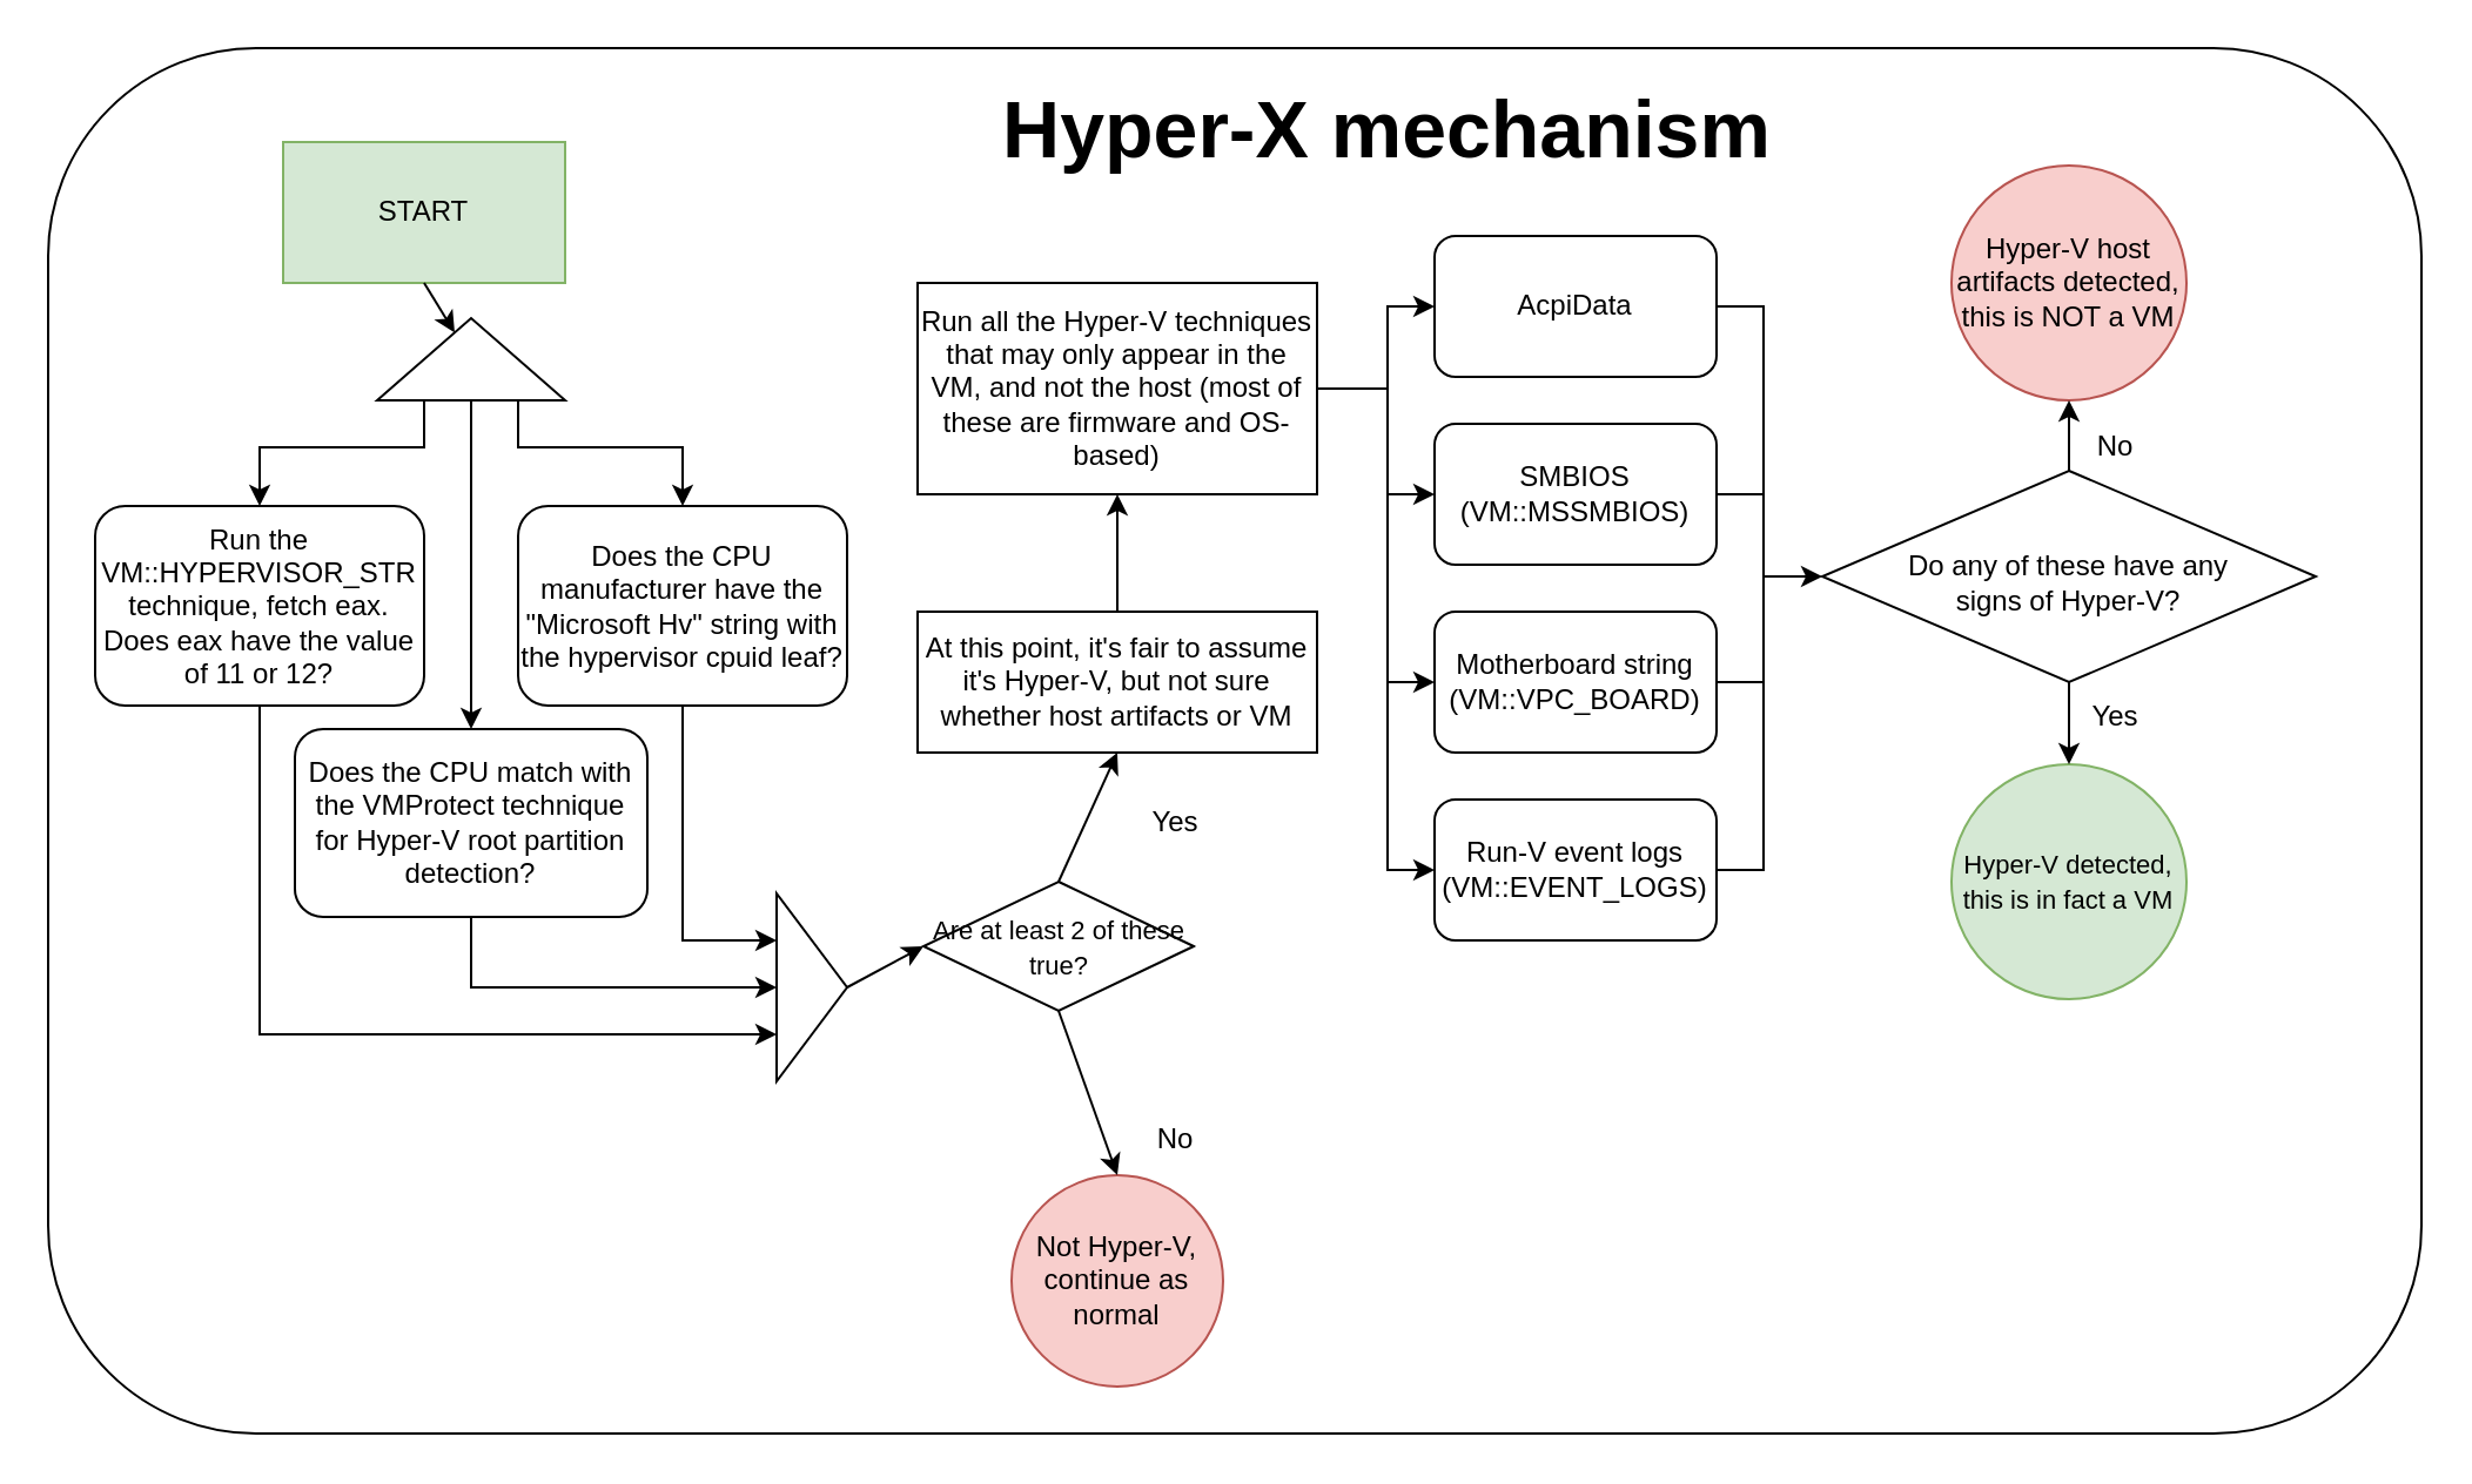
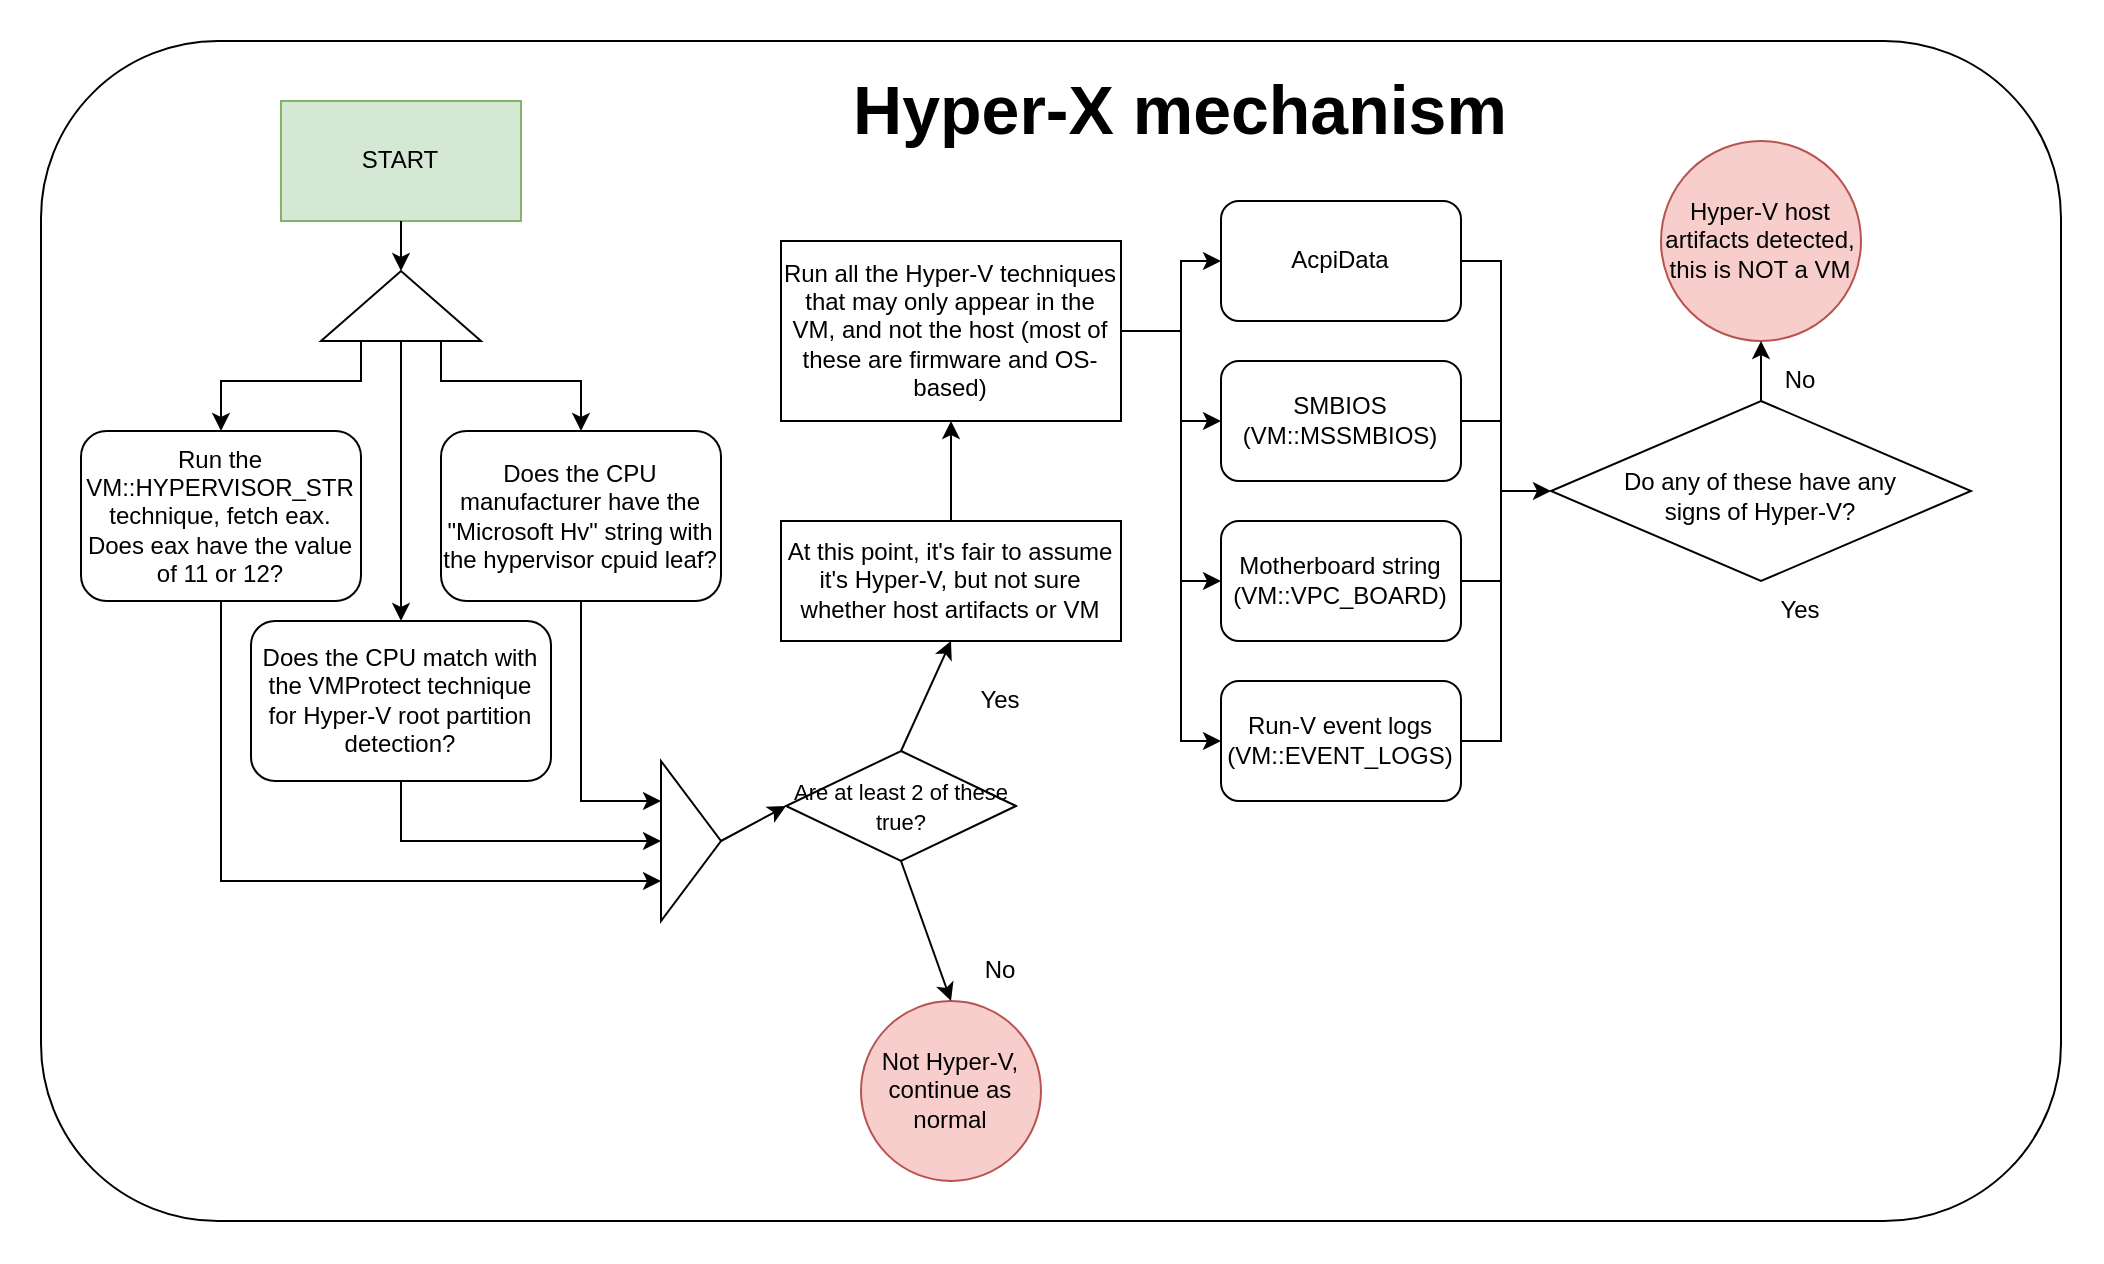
  <mxCell id="0" />
  <mxCell id="1" parent="0" />
  <mxCell id="2" value="" style="rounded=1;whiteSpace=wrap;html=1;" parent="1" vertex="1"><mxGeometry x="20" y="20" width="1010" height="590" as="geometry" /></mxCell>
- <mxCell id="3" value="START" style="rounded=0;whiteSpace=wrap;html=1;fillColor=#d5e8d4;strokeColor=#82b366;" parent="1" vertex="1"><mxGeometry x="120" y="60" width="120" height="60" as="geometry" /></mxCell>
+ <mxCell id="3" value="START" style="rounded=0;whiteSpace=wrap;html=1;fillColor=#d5e8d4;strokeColor=#82b366;" parent="1" vertex="1"><mxGeometry x="140" y="50" width="120" height="60" as="geometry" /></mxCell>
  <mxCell id="4" value="&lt;div&gt;Run the VM::HYPERVISOR_STR&lt;/div&gt;&lt;div&gt;technique, fetch eax. Does eax have the value of 11 or 12?&lt;br&gt;&lt;/div&gt;" style="rounded=1;whiteSpace=wrap;html=1;" parent="1" vertex="1"><mxGeometry x="40" y="215" width="140" height="85" as="geometry" /></mxCell>
  <mxCell id="5" value="Hyper-X mechanism" style="text;html=1;align=center;verticalAlign=middle;whiteSpace=wrap;rounded=0;fontSize=34;fontStyle=1" parent="1" vertex="1"><mxGeometry x="390" y="40" width="400" height="30" as="geometry" /></mxCell>
  <mxCell id="6" value="Not Hyper-V, continue as normal" style="ellipse;whiteSpace=wrap;html=1;aspect=fixed;fillColor=#f8cecc;strokeColor=#b85450;" parent="1" vertex="1"><mxGeometry x="430" y="500" width="90" height="90" as="geometry" /></mxCell>
  <mxCell id="7" value="At this point, it's fair to assume it's Hyper-V, but not sure whether host artifacts or VM" style="rounded=0;whiteSpace=wrap;html=1;" parent="1" vertex="1"><mxGeometry x="390" y="260" width="170" height="60" as="geometry" /></mxCell>
  <mxCell id="8" value="Run all the Hyper-V techniques that may only appear in the VM, and not the host (most of these are firmware and OS-based)" style="rounded=0;whiteSpace=wrap;html=1;" parent="1" vertex="1"><mxGeometry x="390" y="120" width="170" height="90" as="geometry" /></mxCell>
  <mxCell id="9" value="" style="endArrow=classic;html=1;rounded=0;entryX=0.5;entryY=1;entryDx=0;entryDy=0;exitX=0.5;exitY=0;exitDx=0;exitDy=0;" parent="1" source="7" target="8" edge="1"><mxGeometry width="50" height="50" relative="1" as="geometry"><mxPoint x="430" y="310" as="sourcePoint" /><mxPoint x="480" y="260" as="targetPoint" /></mxGeometry></mxCell>
  <mxCell id="10" value="AcpiData" style="rounded=1;whiteSpace=wrap;html=1;" parent="1" vertex="1"><mxGeometry x="610" y="100" width="120" height="60" as="geometry" /></mxCell>
  <mxCell id="11" value="SMBIOS&lt;br&gt;(VM::MSSMBIOS)" style="rounded=1;whiteSpace=wrap;html=1;" parent="1" vertex="1"><mxGeometry x="610" y="180" width="120" height="60" as="geometry" /></mxCell>
  <mxCell id="12" value="Motherboard string&lt;br&gt;(VM::VPC_BOARD)" style="rounded=1;whiteSpace=wrap;html=1;" parent="1" vertex="1"><mxGeometry x="610" y="260" width="120" height="60" as="geometry" /></mxCell>
  <mxCell id="13" value="Run-V event logs&lt;br&gt;(VM::EVENT_LOGS)" style="rounded=1;whiteSpace=wrap;html=1;" parent="1" vertex="1"><mxGeometry x="610" y="340" width="120" height="60" as="geometry" /></mxCell>
  <mxCell id="14" value="" style="endArrow=classic;html=1;rounded=0;exitX=1;exitY=0.5;exitDx=0;exitDy=0;entryX=0;entryY=0.5;entryDx=0;entryDy=0;" parent="1" source="8" target="10" edge="1"><mxGeometry width="50" height="50" relative="1" as="geometry"><mxPoint x="720" y="310" as="sourcePoint" /><mxPoint x="770" y="260" as="targetPoint" /><Array as="points"><mxPoint x="590" y="165" /><mxPoint x="590" y="130" /></Array></mxGeometry></mxCell>
  <mxCell id="15" value="" style="endArrow=classic;html=1;rounded=0;entryX=0;entryY=0.5;entryDx=0;entryDy=0;" parent="1" target="11" edge="1"><mxGeometry width="50" height="50" relative="1" as="geometry"><mxPoint x="590" y="160" as="sourcePoint" /><mxPoint x="770" y="260" as="targetPoint" /><Array as="points"><mxPoint x="590" y="210" /></Array></mxGeometry></mxCell>
  <mxCell id="16" value="" style="endArrow=classic;html=1;rounded=0;entryX=0;entryY=0.5;entryDx=0;entryDy=0;" parent="1" target="12" edge="1"><mxGeometry width="50" height="50" relative="1" as="geometry"><mxPoint x="590" y="210" as="sourcePoint" /><mxPoint x="770" y="260" as="targetPoint" /><Array as="points"><mxPoint x="590" y="290" /></Array></mxGeometry></mxCell>
  <mxCell id="17" value="" style="endArrow=classic;html=1;rounded=0;entryX=0;entryY=0.5;entryDx=0;entryDy=0;" parent="1" target="13" edge="1"><mxGeometry width="50" height="50" relative="1" as="geometry"><mxPoint x="590" y="280" as="sourcePoint" /><mxPoint x="770" y="260" as="targetPoint" /><Array as="points"><mxPoint x="590" y="370" /></Array></mxGeometry></mxCell>
  <mxCell id="18" value="" style="endArrow=classic;html=1;rounded=0;exitX=1;exitY=0.5;exitDx=0;exitDy=0;entryX=0;entryY=0.5;entryDx=0;entryDy=0;" parent="1" source="10" target="19" edge="1"><mxGeometry width="50" height="50" relative="1" as="geometry"><mxPoint x="720" y="310" as="sourcePoint" /><mxPoint x="770" y="260" as="targetPoint" /><Array as="points"><mxPoint x="750" y="130" /><mxPoint x="750" y="245" /></Array></mxGeometry></mxCell>
  <mxCell id="19" value="Do any of these have any&lt;br&gt;signs of Hyper-V?" style="rhombus;whiteSpace=wrap;html=1;spacingTop=6;" parent="1" vertex="1"><mxGeometry x="775" y="200" width="210" height="90" as="geometry" /></mxCell>
- <mxCell id="20" value="&lt;font style=&quot;font-size: 11px;&quot;&gt;Hyper-V detected, this is in fact a VM&lt;/font&gt;" style="ellipse;whiteSpace=wrap;html=1;aspect=fixed;fillColor=#d5e8d4;strokeColor=#82b366;" parent="1" vertex="1"><mxGeometry x="830" y="325" width="100" height="100" as="geometry" /></mxCell>
  <mxCell id="21" value="Hyper-V host artifacts detected, this is NOT a VM" style="ellipse;whiteSpace=wrap;html=1;aspect=fixed;fillColor=#f8cecc;strokeColor=#b85450;" parent="1" vertex="1"><mxGeometry x="830" y="70" width="100" height="100" as="geometry" /></mxCell>
  <mxCell id="22" value="" style="endArrow=none;html=1;rounded=0;exitX=1;exitY=0.5;exitDx=0;exitDy=0;endFill=0;" parent="1" source="11" edge="1"><mxGeometry width="50" height="50" relative="1" as="geometry"><mxPoint x="720" y="310" as="sourcePoint" /><mxPoint x="750" y="210" as="targetPoint" /></mxGeometry></mxCell>
  <mxCell id="23" value="" style="endArrow=none;html=1;rounded=0;exitX=1;exitY=0.5;exitDx=0;exitDy=0;endFill=0;" parent="1" source="12" edge="1"><mxGeometry width="50" height="50" relative="1" as="geometry"><mxPoint x="740" y="220" as="sourcePoint" /><mxPoint x="750" y="290" as="targetPoint" /></mxGeometry></mxCell>
  <mxCell id="24" value="" style="endArrow=none;html=1;rounded=0;exitX=1;exitY=0.5;exitDx=0;exitDy=0;endFill=0;" parent="1" source="13" edge="1"><mxGeometry width="50" height="50" relative="1" as="geometry"><mxPoint x="720" y="310" as="sourcePoint" /><mxPoint x="750" y="240" as="targetPoint" /><Array as="points"><mxPoint x="750" y="370" /></Array></mxGeometry></mxCell>
- <mxCell id="25" value="" style="endArrow=classic;html=1;rounded=0;entryX=0.5;entryY=0;entryDx=0;entryDy=0;exitX=0.5;exitY=1;exitDx=0;exitDy=0;" parent="1" source="19" target="20" edge="1"><mxGeometry width="50" height="50" relative="1" as="geometry"><mxPoint x="720" y="310" as="sourcePoint" /><mxPoint x="770" y="260" as="targetPoint" /></mxGeometry></mxCell>
  <mxCell id="26" value="Yes" style="text;html=1;align=center;verticalAlign=middle;whiteSpace=wrap;rounded=0;" parent="1" vertex="1"><mxGeometry x="870" y="290" width="60" height="30" as="geometry" /></mxCell>
  <mxCell id="27" value="" style="endArrow=classic;html=1;rounded=0;entryX=0.5;entryY=1;entryDx=0;entryDy=0;exitX=0.5;exitY=0;exitDx=0;exitDy=0;" parent="1" source="19" target="21" edge="1"><mxGeometry width="50" height="50" relative="1" as="geometry"><mxPoint x="720" y="310" as="sourcePoint" /><mxPoint x="770" y="260" as="targetPoint" /></mxGeometry></mxCell>
  <mxCell id="28" value="No" style="text;html=1;align=center;verticalAlign=middle;whiteSpace=wrap;rounded=0;" parent="1" vertex="1"><mxGeometry x="870" y="175" width="60" height="30" as="geometry" /></mxCell>
  <mxCell id="29" value="&lt;font style=&quot;font-size: 11px;&quot;&gt;Are at least 2 of these true?&lt;/font&gt;" style="rhombus;whiteSpace=wrap;html=1;" vertex="1" parent="1"><mxGeometry x="392.5" y="375" width="115" height="55" as="geometry" /></mxCell>
  <mxCell id="30" value="" style="endArrow=classic;html=1;rounded=0;exitX=0.5;exitY=1;exitDx=0;exitDy=0;entryX=0.5;entryY=0;entryDx=0;entryDy=0;" edge="1" parent="1" source="29" target="6"><mxGeometry width="50" height="50" relative="1" as="geometry"><mxPoint x="430" y="370" as="sourcePoint" /><mxPoint x="480" y="320" as="targetPoint" /></mxGeometry></mxCell>
  <mxCell id="31" value="&lt;div&gt;No&lt;/div&gt;" style="text;html=1;align=center;verticalAlign=middle;whiteSpace=wrap;rounded=0;" vertex="1" parent="1"><mxGeometry x="470" y="470" width="60" height="30" as="geometry" /></mxCell>
  <mxCell id="32" value="" style="endArrow=classic;html=1;rounded=0;exitX=0.5;exitY=0;exitDx=0;exitDy=0;entryX=0.5;entryY=1;entryDx=0;entryDy=0;" edge="1" parent="1" source="29" target="7"><mxGeometry width="50" height="50" relative="1" as="geometry"><mxPoint x="430" y="370" as="sourcePoint" /><mxPoint x="480" y="320" as="targetPoint" /></mxGeometry></mxCell>
  <mxCell id="33" value="Yes" style="text;html=1;align=center;verticalAlign=middle;whiteSpace=wrap;rounded=0;" vertex="1" parent="1"><mxGeometry x="470" y="335" width="60" height="30" as="geometry" /></mxCell>
  <mxCell id="34" value="Does the CPU manufacturer have the &quot;Microsoft Hv&quot; string with the hypervisor cpuid leaf?" style="rounded=1;whiteSpace=wrap;html=1;" vertex="1" parent="1"><mxGeometry x="220" y="215" width="140" height="85" as="geometry" /></mxCell>
  <mxCell id="35" value="Does the CPU match with the VMProtect technique for Hyper-V root partition detection?" style="rounded=1;whiteSpace=wrap;html=1;" vertex="1" parent="1"><mxGeometry x="125" y="310" width="150" height="80" as="geometry" /></mxCell>
  <mxCell id="36" value="" style="endArrow=classic;html=1;rounded=0;exitX=0.5;exitY=1;exitDx=0;exitDy=0;entryX=0;entryY=0.75;entryDx=0;entryDy=0;" edge="1" parent="1" source="4" target="39"><mxGeometry width="50" height="50" relative="1" as="geometry"><mxPoint x="230" y="370" as="sourcePoint" /><mxPoint x="280" y="320" as="targetPoint" /><Array as="points"><mxPoint x="110" y="440" /></Array></mxGeometry></mxCell>
  <mxCell id="37" value="" style="endArrow=classic;html=1;rounded=0;exitX=0.5;exitY=1;exitDx=0;exitDy=0;entryX=0;entryY=0.5;entryDx=0;entryDy=0;" edge="1" parent="1" source="35" target="39"><mxGeometry width="50" height="50" relative="1" as="geometry"><mxPoint x="230" y="370" as="sourcePoint" /><mxPoint x="200" y="420" as="targetPoint" /><Array as="points"><mxPoint x="200" y="420" /></Array></mxGeometry></mxCell>
  <mxCell id="38" value="" style="endArrow=classic;html=1;rounded=0;exitX=0.5;exitY=1;exitDx=0;exitDy=0;entryX=0;entryY=0.25;entryDx=0;entryDy=0;" edge="1" parent="1" source="34" target="39"><mxGeometry width="50" height="50" relative="1" as="geometry"><mxPoint x="230" y="370" as="sourcePoint" /><mxPoint x="295" y="420" as="targetPoint" /><Array as="points"><mxPoint x="290" y="400" /></Array></mxGeometry></mxCell>
  <mxCell id="39" value="" style="triangle;whiteSpace=wrap;html=1;" vertex="1" parent="1"><mxGeometry x="330" y="380" width="30" height="80" as="geometry" /></mxCell>
  <mxCell id="40" value="" style="endArrow=classic;html=1;rounded=0;exitX=1;exitY=0.5;exitDx=0;exitDy=0;entryX=0;entryY=0.5;entryDx=0;entryDy=0;" edge="1" parent="1" source="39" target="29"><mxGeometry width="50" height="50" relative="1" as="geometry"><mxPoint x="260" y="370" as="sourcePoint" /><mxPoint x="310" y="320" as="targetPoint" /></mxGeometry></mxCell>
  <mxCell id="41" value="" style="triangle;whiteSpace=wrap;html=1;direction=north;" vertex="1" parent="1"><mxGeometry x="160" y="135" width="80" height="35" as="geometry" /></mxCell>
  <mxCell id="42" value="" style="endArrow=classic;html=1;rounded=0;exitX=0.5;exitY=1;exitDx=0;exitDy=0;" edge="1" parent="1" source="3" target="41"><mxGeometry width="50" height="50" relative="1" as="geometry"><mxPoint x="410" y="370" as="sourcePoint" /><mxPoint x="200" y="130" as="targetPoint" /></mxGeometry></mxCell>
  <mxCell id="43" value="" style="endArrow=classic;html=1;rounded=0;exitX=0;exitY=0.75;exitDx=0;exitDy=0;entryX=0.5;entryY=0;entryDx=0;entryDy=0;" edge="1" parent="1" source="41" target="34"><mxGeometry width="50" height="50" relative="1" as="geometry"><mxPoint x="230" y="370" as="sourcePoint" /><mxPoint x="280" y="320" as="targetPoint" /><Array as="points"><mxPoint x="220" y="190" /><mxPoint x="290" y="190" /></Array></mxGeometry></mxCell>
  <mxCell id="44" value="" style="endArrow=classic;html=1;rounded=0;exitX=0;exitY=0.5;exitDx=0;exitDy=0;entryX=0.5;entryY=0;entryDx=0;entryDy=0;" edge="1" parent="1" source="41" target="35"><mxGeometry width="50" height="50" relative="1" as="geometry"><mxPoint x="230" y="370" as="sourcePoint" /><mxPoint x="280" y="320" as="targetPoint" /></mxGeometry></mxCell>
  <mxCell id="45" value="" style="endArrow=classic;html=1;rounded=0;exitX=0;exitY=0.25;exitDx=0;exitDy=0;entryX=0.5;entryY=0;entryDx=0;entryDy=0;" edge="1" parent="1" source="41" target="4"><mxGeometry width="50" height="50" relative="1" as="geometry"><mxPoint x="230" y="370" as="sourcePoint" /><mxPoint x="280" y="320" as="targetPoint" /><Array as="points"><mxPoint x="180" y="190" /><mxPoint x="110" y="190" /></Array></mxGeometry></mxCell>
